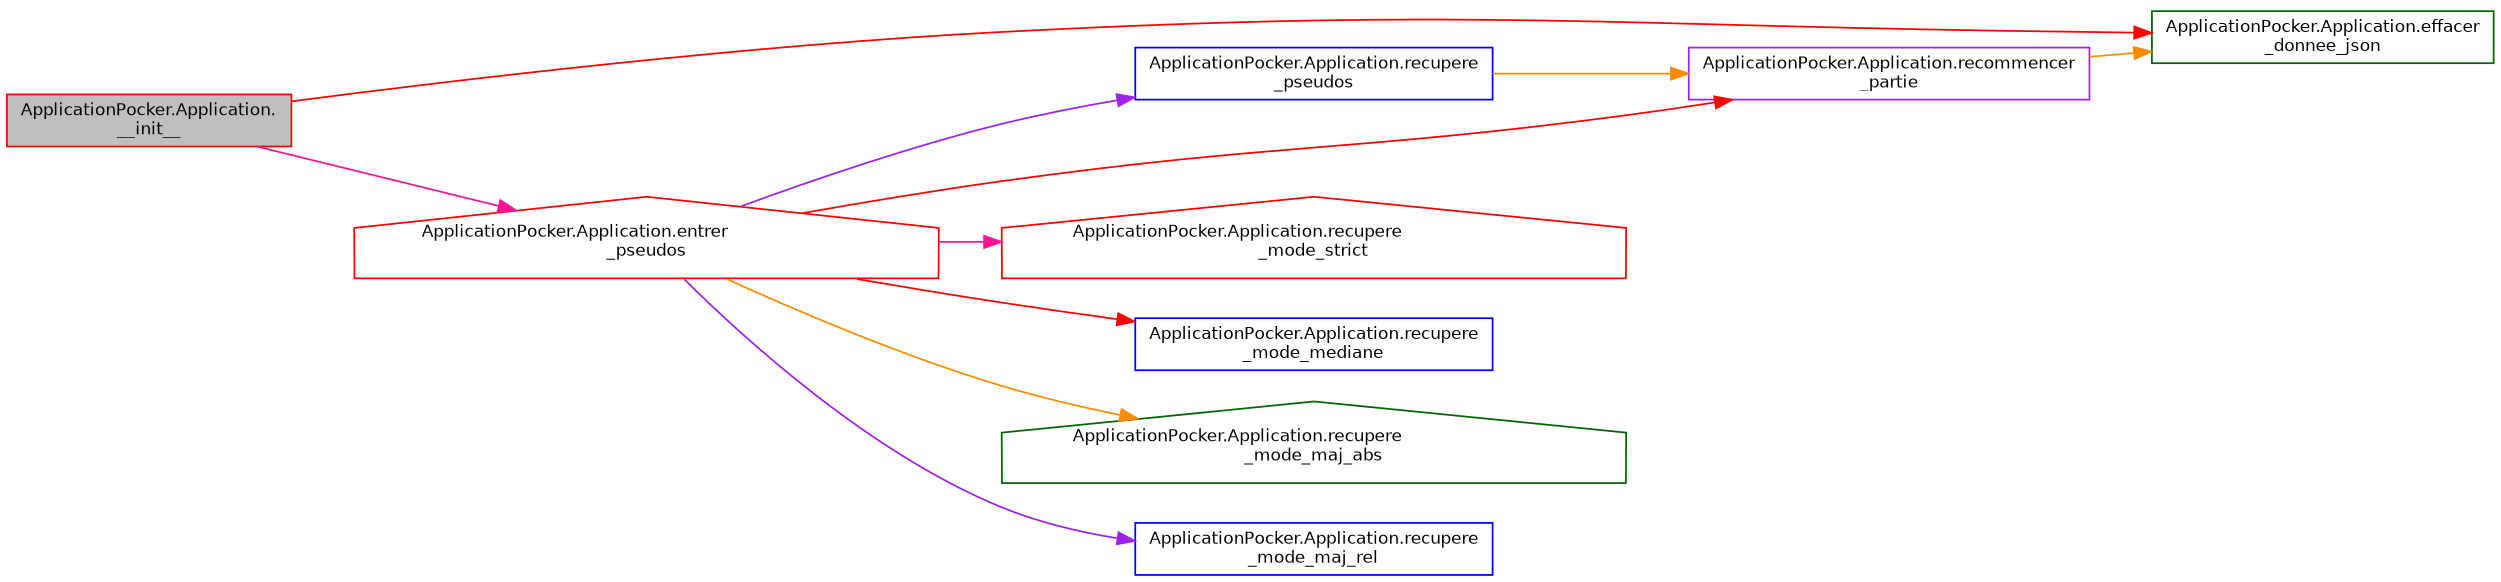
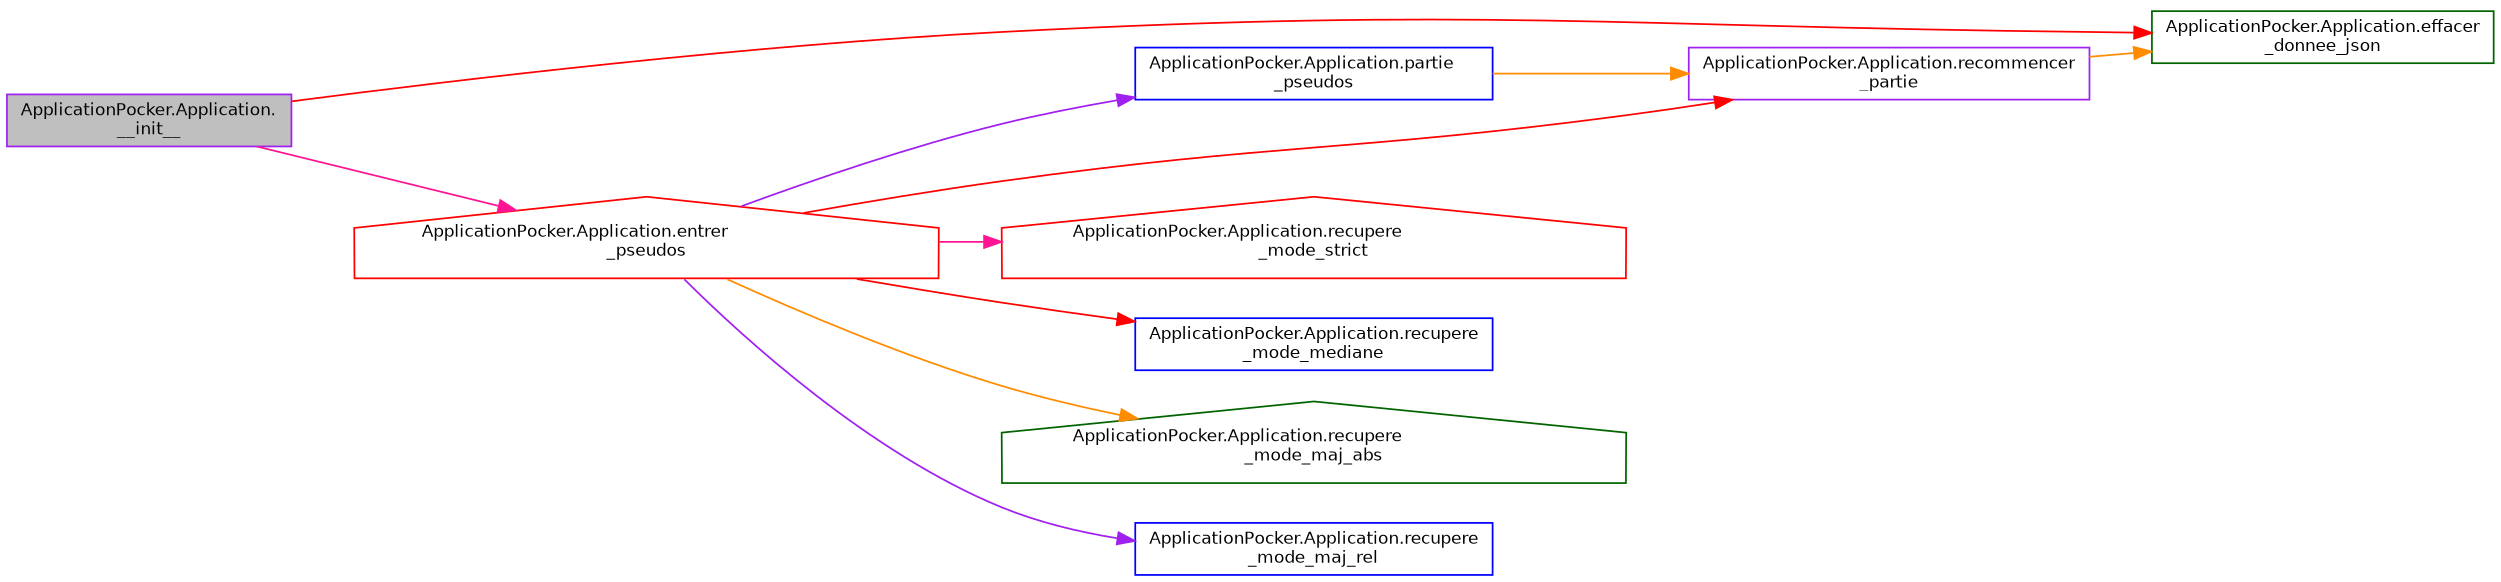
  digraph {
    fontname="DejaVu Sans"
    rankdir=LR
    node [color=blue fillcolor=white fontname="DejaVu Sans" fontsize=10 shape=box style=filled]
    edge [color=red fontname="DejaVu Sans" fontsize=10 labelfontname=Helvetica labelfontsize=10 style=solid]
-   n1 [color=red fillcolor=grey75 fontcolor=black height=0.2 label="ApplicationPocker.Application.\l__init__" width=0.4]
+   n1 [color=purple fillcolor=grey75 fontcolor=black height=0.2 label="ApplicationPocker.Application.\l__init__" width=0.4]
    n2 [color=darkgreen height=0.2 label="ApplicationPocker.Application.effacer\l_donnee_json" width=0.4]
    n3 [color=red height=0.2 label="ApplicationPocker.Application.entrer\l_pseudos" shape=house width=0.4]
-   n4 [height=0.2 label="ApplicationPocker.Application.recupere\l_pseudos" width=0.4]
+   n4 [height=0.2 label="ApplicationPocker.Application.partie\l_pseudos" width=0.4]
    n5 [color=purple height=0.2 label="ApplicationPocker.Application.recommencer\l_partie" width=0.4]
    n6 [color=red height=0.2 label="ApplicationPocker.Application.recupere\l_mode_strict" shape=house width=0.4]
    n7 [height=0.2 label="ApplicationPocker.Application.recupere\l_mode_mediane" width=0.4]
    n8 [color=darkgreen height=0.2 label="ApplicationPocker.Application.recupere\l_mode_maj_abs" shape=house width=0.4]
    n9 [height=0.2 label="ApplicationPocker.Application.recupere\l_mode_maj_rel" width=0.4]
    n1 -> n2
    n1 -> n3 [color=deeppink]
    n3 -> n4 [color=purple]
    n3 -> n5
    n3 -> n6 [color=deeppink]
    n3 -> n7
    n3 -> n8 [color=darkorange]
    n3 -> n9 [color=purple]
    n4 -> n5 [color=darkorange]
    n5 -> n2 [color=darkorange]
  }
